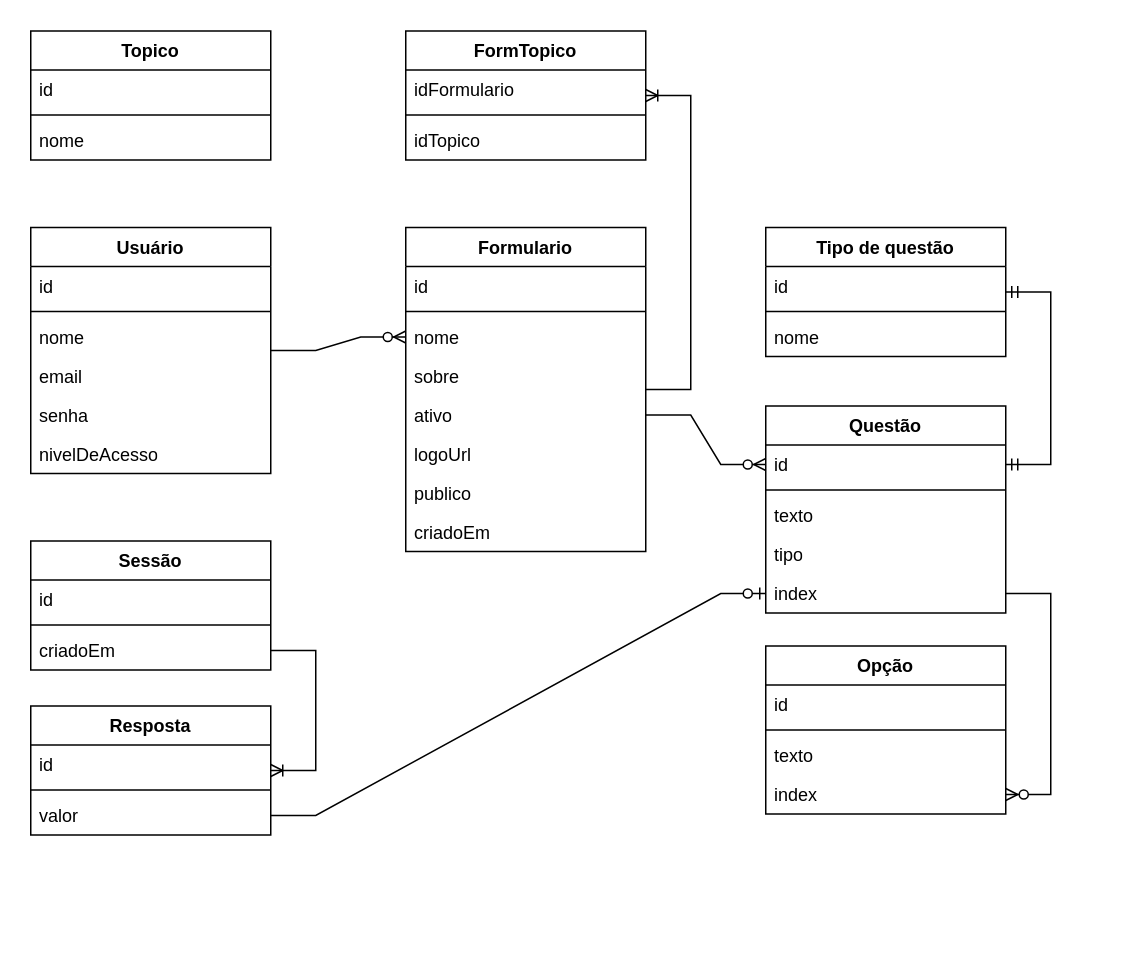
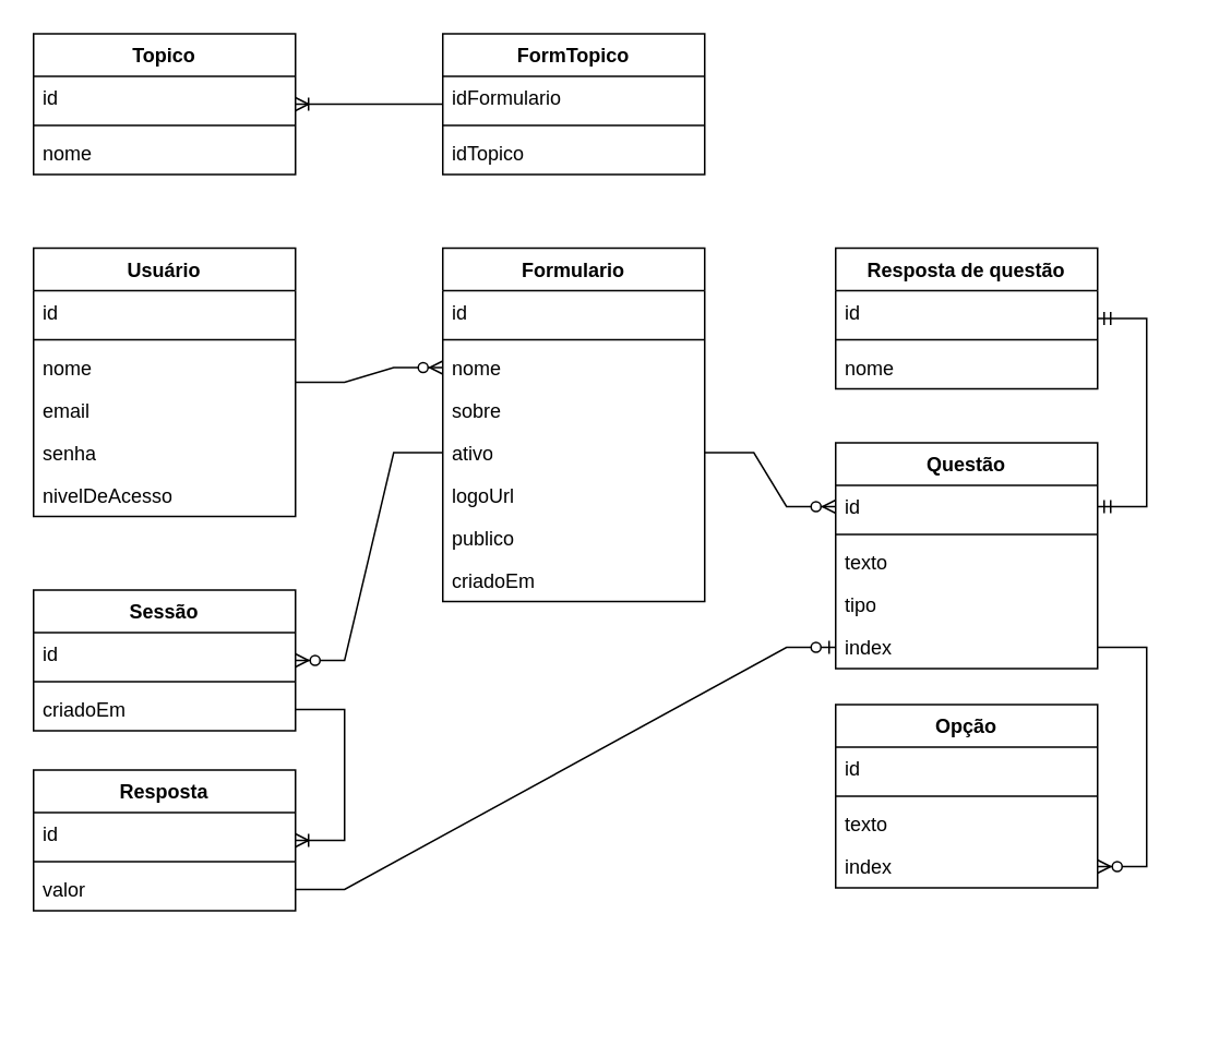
  <mxCell id="0" />
  <mxCell id="1" parent="0" />
  <mxCell id="2" value="Formulario" style="swimlane;fontStyle=1;align=center;verticalAlign=top;childLayout=stackLayout;horizontal=1;startSize=26;horizontalStack=0;resizeParent=1;resizeParentMax=0;resizeLast=0;collapsible=1;marginBottom=0;whiteSpace=wrap;html=1;rounded=0;" vertex="1" parent="1"><mxGeometry x="270" y="151" width="160" height="216" as="geometry" /></mxCell>
  <mxCell id="3" value="id&lt;div&gt;&lt;br&gt;&lt;/div&gt;" style="text;strokeColor=none;fillColor=none;align=left;verticalAlign=top;spacingLeft=4;spacingRight=4;overflow=hidden;rotatable=0;points=[[0,0.5],[1,0.5]];portConstraint=eastwest;whiteSpace=wrap;html=1;rounded=0;" vertex="1" parent="2"><mxGeometry y="26" width="160" height="26" as="geometry" /></mxCell>
  <mxCell id="4" value="" style="line;strokeWidth=1;fillColor=none;align=left;verticalAlign=middle;spacingTop=-1;spacingLeft=3;spacingRight=3;rotatable=0;labelPosition=right;points=[];portConstraint=eastwest;strokeColor=inherit;rounded=0;" vertex="1" parent="2"><mxGeometry y="52" width="160" height="8" as="geometry" /></mxCell>
  <mxCell id="5" value="nome" style="text;strokeColor=none;fillColor=none;align=left;verticalAlign=top;spacingLeft=4;spacingRight=4;overflow=hidden;rotatable=0;points=[[0,0.5],[1,0.5]];portConstraint=eastwest;whiteSpace=wrap;html=1;rounded=0;" vertex="1" parent="2"><mxGeometry y="60" width="160" height="26" as="geometry" /></mxCell>
  <mxCell id="6" value="sobre" style="text;strokeColor=none;fillColor=none;align=left;verticalAlign=top;spacingLeft=4;spacingRight=4;overflow=hidden;rotatable=0;points=[[0,0.5],[1,0.5]];portConstraint=eastwest;whiteSpace=wrap;html=1;rounded=0;" vertex="1" parent="2"><mxGeometry y="86" width="160" height="26" as="geometry" /></mxCell>
  <mxCell id="7" value="ativo" style="text;strokeColor=none;fillColor=none;align=left;verticalAlign=top;spacingLeft=4;spacingRight=4;overflow=hidden;rotatable=0;points=[[0,0.5],[1,0.5]];portConstraint=eastwest;whiteSpace=wrap;html=1;rounded=0;" vertex="1" parent="2"><mxGeometry y="112" width="160" height="26" as="geometry" /></mxCell>
  <mxCell id="8" value="&lt;div&gt;logoUrl&lt;/div&gt;" style="text;strokeColor=none;fillColor=none;align=left;verticalAlign=top;spacingLeft=4;spacingRight=4;overflow=hidden;rotatable=0;points=[[0,0.5],[1,0.5]];portConstraint=eastwest;whiteSpace=wrap;html=1;rounded=0;" vertex="1" parent="2"><mxGeometry y="138" width="160" height="26" as="geometry" /></mxCell>
  <mxCell id="9" value="publico" style="text;strokeColor=none;fillColor=none;align=left;verticalAlign=top;spacingLeft=4;spacingRight=4;overflow=hidden;rotatable=0;points=[[0,0.5],[1,0.5]];portConstraint=eastwest;whiteSpace=wrap;html=1;rounded=0;" vertex="1" parent="2"><mxGeometry y="164" width="160" height="26" as="geometry" /></mxCell>
  <mxCell id="10" value="criadoEm" style="text;strokeColor=none;fillColor=none;align=left;verticalAlign=top;spacingLeft=4;spacingRight=4;overflow=hidden;rotatable=0;points=[[0,0.5],[1,0.5]];portConstraint=eastwest;whiteSpace=wrap;html=1;rounded=0;" vertex="1" parent="2"><mxGeometry y="190" width="160" height="26" as="geometry" /></mxCell>
  <mxCell id="11" value="Usuário" style="swimlane;fontStyle=1;align=center;verticalAlign=top;childLayout=stackLayout;horizontal=1;startSize=26;horizontalStack=0;resizeParent=1;resizeParentMax=0;resizeLast=0;collapsible=1;marginBottom=0;whiteSpace=wrap;html=1;rounded=0;" vertex="1" parent="1"><mxGeometry x="20" y="151" width="160" height="164" as="geometry" /></mxCell>
  <mxCell id="12" value="id&lt;div&gt;&lt;br&gt;&lt;/div&gt;" style="text;strokeColor=none;fillColor=none;align=left;verticalAlign=top;spacingLeft=4;spacingRight=4;overflow=hidden;rotatable=0;points=[[0,0.5],[1,0.5]];portConstraint=eastwest;whiteSpace=wrap;html=1;rounded=0;" vertex="1" parent="11"><mxGeometry y="26" width="160" height="26" as="geometry" /></mxCell>
  <mxCell id="13" value="" style="line;strokeWidth=1;fillColor=none;align=left;verticalAlign=middle;spacingTop=-1;spacingLeft=3;spacingRight=3;rotatable=0;labelPosition=right;points=[];portConstraint=eastwest;strokeColor=inherit;rounded=0;" vertex="1" parent="11"><mxGeometry y="52" width="160" height="8" as="geometry" /></mxCell>
  <mxCell id="14" value="nome" style="text;strokeColor=none;fillColor=none;align=left;verticalAlign=top;spacingLeft=4;spacingRight=4;overflow=hidden;rotatable=0;points=[[0,0.5],[1,0.5]];portConstraint=eastwest;whiteSpace=wrap;html=1;rounded=0;" vertex="1" parent="11"><mxGeometry y="60" width="160" height="26" as="geometry" /></mxCell>
  <mxCell id="15" value="email" style="text;strokeColor=none;fillColor=none;align=left;verticalAlign=top;spacingLeft=4;spacingRight=4;overflow=hidden;rotatable=0;points=[[0,0.5],[1,0.5]];portConstraint=eastwest;whiteSpace=wrap;html=1;rounded=0;" vertex="1" parent="11"><mxGeometry y="86" width="160" height="26" as="geometry" /></mxCell>
  <mxCell id="16" value="senha" style="text;strokeColor=none;fillColor=none;align=left;verticalAlign=top;spacingLeft=4;spacingRight=4;overflow=hidden;rotatable=0;points=[[0,0.5],[1,0.5]];portConstraint=eastwest;whiteSpace=wrap;html=1;rounded=0;" vertex="1" parent="11"><mxGeometry y="112" width="160" height="26" as="geometry" /></mxCell>
  <mxCell id="17" value="&lt;div&gt;nivelDeAcesso&lt;/div&gt;" style="text;strokeColor=none;fillColor=none;align=left;verticalAlign=top;spacingLeft=4;spacingRight=4;overflow=hidden;rotatable=0;points=[[0,0.5],[1,0.5]];portConstraint=eastwest;whiteSpace=wrap;html=1;rounded=0;" vertex="1" parent="11"><mxGeometry y="138" width="160" height="26" as="geometry" /></mxCell>
  <mxCell id="18" value="Questão" style="swimlane;fontStyle=1;align=center;verticalAlign=top;childLayout=stackLayout;horizontal=1;startSize=26;horizontalStack=0;resizeParent=1;resizeParentMax=0;resizeLast=0;collapsible=1;marginBottom=0;whiteSpace=wrap;html=1;rounded=0;" vertex="1" parent="1"><mxGeometry x="510" y="270" width="160" height="138" as="geometry"><mxRectangle x="520" y="-360" width="90" height="30" as="alternateBounds" /></mxGeometry></mxCell>
  <mxCell id="19" value="id&lt;div&gt;&lt;br&gt;&lt;/div&gt;" style="text;strokeColor=none;fillColor=none;align=left;verticalAlign=top;spacingLeft=4;spacingRight=4;overflow=hidden;rotatable=0;points=[[0,0.5],[1,0.5]];portConstraint=eastwest;whiteSpace=wrap;html=1;rounded=0;" vertex="1" parent="18"><mxGeometry y="26" width="160" height="26" as="geometry" /></mxCell>
  <mxCell id="20" value="" style="line;strokeWidth=1;fillColor=none;align=left;verticalAlign=middle;spacingTop=-1;spacingLeft=3;spacingRight=3;rotatable=0;labelPosition=right;points=[];portConstraint=eastwest;strokeColor=inherit;rounded=0;" vertex="1" parent="18"><mxGeometry y="52" width="160" height="8" as="geometry" /></mxCell>
  <mxCell id="21" value="texto" style="text;strokeColor=none;fillColor=none;align=left;verticalAlign=top;spacingLeft=4;spacingRight=4;overflow=hidden;rotatable=0;points=[[0,0.5],[1,0.5]];portConstraint=eastwest;whiteSpace=wrap;html=1;rounded=0;" vertex="1" parent="18"><mxGeometry y="60" width="160" height="26" as="geometry" /></mxCell>
  <mxCell id="22" value="tipo" style="text;strokeColor=none;fillColor=none;align=left;verticalAlign=top;spacingLeft=4;spacingRight=4;overflow=hidden;rotatable=0;points=[[0,0.5],[1,0.5]];portConstraint=eastwest;whiteSpace=wrap;html=1;rounded=0;" vertex="1" parent="18"><mxGeometry y="86" width="160" height="26" as="geometry" /></mxCell>
  <mxCell id="23" value="&lt;div&gt;index&lt;/div&gt;" style="text;strokeColor=none;fillColor=none;align=left;verticalAlign=top;spacingLeft=4;spacingRight=4;overflow=hidden;rotatable=0;points=[[0,0.5],[1,0.5]];portConstraint=eastwest;whiteSpace=wrap;html=1;rounded=0;" vertex="1" parent="18"><mxGeometry y="112" width="160" height="26" as="geometry" /></mxCell>
  <mxCell id="24" value="Opção" style="swimlane;fontStyle=1;align=center;verticalAlign=top;childLayout=stackLayout;horizontal=1;startSize=26;horizontalStack=0;resizeParent=1;resizeParentMax=0;resizeLast=0;collapsible=1;marginBottom=0;whiteSpace=wrap;html=1;rounded=0;" vertex="1" parent="1"><mxGeometry x="510" y="430" width="160" height="112" as="geometry"><mxRectangle x="520" y="-360" width="90" height="30" as="alternateBounds" /></mxGeometry></mxCell>
  <mxCell id="25" value="id&lt;div&gt;&lt;br&gt;&lt;/div&gt;" style="text;strokeColor=none;fillColor=none;align=left;verticalAlign=top;spacingLeft=4;spacingRight=4;overflow=hidden;rotatable=0;points=[[0,0.5],[1,0.5]];portConstraint=eastwest;whiteSpace=wrap;html=1;rounded=0;" vertex="1" parent="24"><mxGeometry y="26" width="160" height="26" as="geometry" /></mxCell>
  <mxCell id="26" value="" style="line;strokeWidth=1;fillColor=none;align=left;verticalAlign=middle;spacingTop=-1;spacingLeft=3;spacingRight=3;rotatable=0;labelPosition=right;points=[];portConstraint=eastwest;strokeColor=inherit;rounded=0;" vertex="1" parent="24"><mxGeometry y="52" width="160" height="8" as="geometry" /></mxCell>
  <mxCell id="27" value="texto" style="text;strokeColor=none;fillColor=none;align=left;verticalAlign=top;spacingLeft=4;spacingRight=4;overflow=hidden;rotatable=0;points=[[0,0.5],[1,0.5]];portConstraint=eastwest;whiteSpace=wrap;html=1;rounded=0;" vertex="1" parent="24"><mxGeometry y="60" width="160" height="26" as="geometry" /></mxCell>
  <mxCell id="28" value="&lt;div&gt;index&lt;/div&gt;" style="text;strokeColor=none;fillColor=none;align=left;verticalAlign=top;spacingLeft=4;spacingRight=4;overflow=hidden;rotatable=0;points=[[0,0.5],[1,0.5]];portConstraint=eastwest;whiteSpace=wrap;html=1;rounded=0;" vertex="1" parent="24"><mxGeometry y="86" width="160" height="26" as="geometry" /></mxCell>
- <mxCell id="29" value="Tipo de questão" style="swimlane;fontStyle=1;align=center;verticalAlign=top;childLayout=stackLayout;horizontal=1;startSize=26;horizontalStack=0;resizeParent=1;resizeParentMax=0;resizeLast=0;collapsible=1;marginBottom=0;whiteSpace=wrap;html=1;rounded=0;" vertex="1" parent="1"><mxGeometry x="510" y="151" width="160" height="86" as="geometry"><mxRectangle x="520" y="-360" width="90" height="30" as="alternateBounds" /></mxGeometry></mxCell>
+ <mxCell id="29" value="Resposta de questão" style="swimlane;fontStyle=1;align=center;verticalAlign=top;childLayout=stackLayout;horizontal=1;startSize=26;horizontalStack=0;resizeParent=1;resizeParentMax=0;resizeLast=0;collapsible=1;marginBottom=0;whiteSpace=wrap;html=1;rounded=0;" vertex="1" parent="1"><mxGeometry x="510" y="151" width="160" height="86" as="geometry"><mxRectangle x="520" y="-360" width="90" height="30" as="alternateBounds" /></mxGeometry></mxCell>
  <mxCell id="30" value="id&lt;div&gt;&lt;br&gt;&lt;/div&gt;" style="text;strokeColor=none;fillColor=none;align=left;verticalAlign=top;spacingLeft=4;spacingRight=4;overflow=hidden;rotatable=0;points=[[0,0.5],[1,0.5]];portConstraint=eastwest;whiteSpace=wrap;html=1;rounded=0;" vertex="1" parent="29"><mxGeometry y="26" width="160" height="26" as="geometry" /></mxCell>
  <mxCell id="31" value="" style="line;strokeWidth=1;fillColor=none;align=left;verticalAlign=middle;spacingTop=-1;spacingLeft=3;spacingRight=3;rotatable=0;labelPosition=right;points=[];portConstraint=eastwest;strokeColor=inherit;rounded=0;" vertex="1" parent="29"><mxGeometry y="52" width="160" height="8" as="geometry" /></mxCell>
  <mxCell id="32" value="nome" style="text;strokeColor=none;fillColor=none;align=left;verticalAlign=top;spacingLeft=4;spacingRight=4;overflow=hidden;rotatable=0;points=[[0,0.5],[1,0.5]];portConstraint=eastwest;whiteSpace=wrap;html=1;rounded=0;" vertex="1" parent="29"><mxGeometry y="60" width="160" height="26" as="geometry" /></mxCell>
  <mxCell id="33" value="Sessão" style="swimlane;fontStyle=1;align=center;verticalAlign=top;childLayout=stackLayout;horizontal=1;startSize=26;horizontalStack=0;resizeParent=1;resizeParentMax=0;resizeLast=0;collapsible=1;marginBottom=0;whiteSpace=wrap;html=1;rounded=0;" vertex="1" parent="1"><mxGeometry x="20" y="360" width="160" height="86" as="geometry" /></mxCell>
  <mxCell id="34" value="id&lt;div&gt;&lt;br&gt;&lt;/div&gt;" style="text;strokeColor=none;fillColor=none;align=left;verticalAlign=top;spacingLeft=4;spacingRight=4;overflow=hidden;rotatable=0;points=[[0,0.5],[1,0.5]];portConstraint=eastwest;whiteSpace=wrap;html=1;rounded=0;" vertex="1" parent="33"><mxGeometry y="26" width="160" height="26" as="geometry" /></mxCell>
  <mxCell id="35" value="" style="line;strokeWidth=1;fillColor=none;align=left;verticalAlign=middle;spacingTop=-1;spacingLeft=3;spacingRight=3;rotatable=0;labelPosition=right;points=[];portConstraint=eastwest;strokeColor=inherit;rounded=0;" vertex="1" parent="33"><mxGeometry y="52" width="160" height="8" as="geometry" /></mxCell>
  <mxCell id="36" value="criadoEm" style="text;strokeColor=none;fillColor=none;align=left;verticalAlign=top;spacingLeft=4;spacingRight=4;overflow=hidden;rotatable=0;points=[[0,0.5],[1,0.5]];portConstraint=eastwest;whiteSpace=wrap;html=1;rounded=0;" vertex="1" parent="33"><mxGeometry y="60" width="160" height="26" as="geometry" /></mxCell>
  <mxCell id="37" value="Resposta" style="swimlane;fontStyle=1;align=center;verticalAlign=top;childLayout=stackLayout;horizontal=1;startSize=26;horizontalStack=0;resizeParent=1;resizeParentMax=0;resizeLast=0;collapsible=1;marginBottom=0;whiteSpace=wrap;html=1;rounded=0;" vertex="1" parent="1"><mxGeometry x="20" y="470" width="160" height="86" as="geometry" /></mxCell>
  <mxCell id="38" value="id&lt;div&gt;&lt;br&gt;&lt;/div&gt;" style="text;strokeColor=none;fillColor=none;align=left;verticalAlign=top;spacingLeft=4;spacingRight=4;overflow=hidden;rotatable=0;points=[[0,0.5],[1,0.5]];portConstraint=eastwest;whiteSpace=wrap;html=1;rounded=0;" vertex="1" parent="37"><mxGeometry y="26" width="160" height="26" as="geometry" /></mxCell>
  <mxCell id="39" value="" style="line;strokeWidth=1;fillColor=none;align=left;verticalAlign=middle;spacingTop=-1;spacingLeft=3;spacingRight=3;rotatable=0;labelPosition=right;points=[];portConstraint=eastwest;strokeColor=inherit;rounded=0;" vertex="1" parent="37"><mxGeometry y="52" width="160" height="8" as="geometry" /></mxCell>
  <mxCell id="40" value="valor" style="text;strokeColor=none;fillColor=none;align=left;verticalAlign=top;spacingLeft=4;spacingRight=4;overflow=hidden;rotatable=0;points=[[0,0.5],[1,0.5]];portConstraint=eastwest;whiteSpace=wrap;html=1;rounded=0;" vertex="1" parent="37"><mxGeometry y="60" width="160" height="26" as="geometry" /></mxCell>
  <mxCell id="41" value="" style="edgeStyle=entityRelationEdgeStyle;fontSize=12;html=1;endArrow=ERzeroToMany;endFill=1;rounded=0;" edge="1" parent="1" source="11" target="5"><mxGeometry width="100" height="100" relative="1" as="geometry"><mxPoint x="0" y="630" as="sourcePoint" /><mxPoint x="100" y="530" as="targetPoint" /></mxGeometry></mxCell>
  <mxCell id="42" value="" style="edgeStyle=entityRelationEdgeStyle;fontSize=12;html=1;endArrow=ERzeroToMany;endFill=1;rounded=0;" edge="1" parent="1" source="23" target="28"><mxGeometry width="100" height="100" relative="1" as="geometry"><mxPoint x="420" y="396" as="sourcePoint" /><mxPoint x="420" y="556" as="targetPoint" /><Array as="points"><mxPoint x="420" y="617" /></Array></mxGeometry></mxCell>
  <mxCell id="43" value="" style="edgeStyle=entityRelationEdgeStyle;fontSize=12;html=1;endArrow=ERmandOne;startArrow=ERmandOne;rounded=0;" edge="1" parent="1" source="19" target="29"><mxGeometry width="100" height="100" relative="1" as="geometry"><mxPoint x="530" y="660" as="sourcePoint" /><mxPoint x="630" y="560" as="targetPoint" /><Array as="points"><mxPoint x="720" y="310" /><mxPoint x="730" y="540" /></Array></mxGeometry></mxCell>
+ <mxCell id="44" value="" style="edgeStyle=entityRelationEdgeStyle;fontSize=12;html=1;endArrow=ERzeroToMany;endFill=1;rounded=0;" edge="1" parent="1" source="7" target="33"><mxGeometry width="100" height="100" relative="1" as="geometry"><mxPoint x="620" y="470" as="sourcePoint" /><mxPoint x="720" y="370" as="targetPoint" /><Array as="points"><mxPoint x="260" y="400" /></Array></mxGeometry></mxCell>
  <mxCell id="45" value="" style="edgeStyle=entityRelationEdgeStyle;fontSize=12;html=1;endArrow=ERoneToMany;rounded=0;" edge="1" parent="1" source="36" target="37"><mxGeometry width="100" height="100" relative="1" as="geometry"><mxPoint x="660" y="430" as="sourcePoint" /><mxPoint x="760" y="330" as="targetPoint" /></mxGeometry></mxCell>
  <mxCell id="46" value="" style="edgeStyle=entityRelationEdgeStyle;fontSize=12;html=1;endArrow=ERzeroToOne;endFill=1;rounded=0;" edge="1" parent="1" source="40" target="23"><mxGeometry width="100" height="100" relative="1" as="geometry"><mxPoint x="220" y="680" as="sourcePoint" /><mxPoint x="320" y="580" as="targetPoint" /></mxGeometry></mxCell>
  <mxCell id="47" value="" style="edgeStyle=entityRelationEdgeStyle;fontSize=12;html=1;endArrow=ERzeroToMany;endFill=1;rounded=0;" edge="1" parent="1" source="7" target="19"><mxGeometry width="100" height="100" relative="1" as="geometry"><mxPoint x="570" y="390" as="sourcePoint" /><mxPoint x="670" y="290" as="targetPoint" /></mxGeometry></mxCell>
  <mxCell id="48" value="Topico" style="swimlane;fontStyle=1;align=center;verticalAlign=top;childLayout=stackLayout;horizontal=1;startSize=26;horizontalStack=0;resizeParent=1;resizeParentMax=0;resizeLast=0;collapsible=1;marginBottom=0;whiteSpace=wrap;html=1;rounded=0;" vertex="1" parent="1"><mxGeometry x="20" y="20" width="160" height="86" as="geometry" /></mxCell>
  <mxCell id="49" value="id&lt;div&gt;&lt;br&gt;&lt;/div&gt;" style="text;strokeColor=none;fillColor=none;align=left;verticalAlign=top;spacingLeft=4;spacingRight=4;overflow=hidden;rotatable=0;points=[[0,0.5],[1,0.5]];portConstraint=eastwest;whiteSpace=wrap;html=1;rounded=0;" vertex="1" parent="48"><mxGeometry y="26" width="160" height="26" as="geometry" /></mxCell>
  <mxCell id="50" value="" style="line;strokeWidth=1;fillColor=none;align=left;verticalAlign=middle;spacingTop=-1;spacingLeft=3;spacingRight=3;rotatable=0;labelPosition=right;points=[];portConstraint=eastwest;strokeColor=inherit;rounded=0;" vertex="1" parent="48"><mxGeometry y="52" width="160" height="8" as="geometry" /></mxCell>
  <mxCell id="51" value="nome" style="text;strokeColor=none;fillColor=none;align=left;verticalAlign=top;spacingLeft=4;spacingRight=4;overflow=hidden;rotatable=0;points=[[0,0.5],[1,0.5]];portConstraint=eastwest;whiteSpace=wrap;html=1;rounded=0;" vertex="1" parent="48"><mxGeometry y="60" width="160" height="26" as="geometry" /></mxCell>
  <mxCell id="52" value="FormTopico" style="swimlane;fontStyle=1;align=center;verticalAlign=top;childLayout=stackLayout;horizontal=1;startSize=26;horizontalStack=0;resizeParent=1;resizeParentMax=0;resizeLast=0;collapsible=1;marginBottom=0;whiteSpace=wrap;html=1;rounded=0;" vertex="1" parent="1"><mxGeometry x="270" y="20" width="160" height="86" as="geometry" /></mxCell>
  <mxCell id="53" value="idFormulario" style="text;strokeColor=none;fillColor=none;align=left;verticalAlign=top;spacingLeft=4;spacingRight=4;overflow=hidden;rotatable=0;points=[[0,0.5],[1,0.5]];portConstraint=eastwest;whiteSpace=wrap;html=1;rounded=0;" vertex="1" parent="52"><mxGeometry y="26" width="160" height="26" as="geometry" /></mxCell>
  <mxCell id="54" value="" style="line;strokeWidth=1;fillColor=none;align=left;verticalAlign=middle;spacingTop=-1;spacingLeft=3;spacingRight=3;rotatable=0;labelPosition=right;points=[];portConstraint=eastwest;strokeColor=inherit;rounded=0;" vertex="1" parent="52"><mxGeometry y="52" width="160" height="8" as="geometry" /></mxCell>
  <mxCell id="55" value="idTopico" style="text;strokeColor=none;fillColor=none;align=left;verticalAlign=top;spacingLeft=4;spacingRight=4;overflow=hidden;rotatable=0;points=[[0,0.5],[1,0.5]];portConstraint=eastwest;whiteSpace=wrap;html=1;rounded=0;" vertex="1" parent="52"><mxGeometry y="60" width="160" height="26" as="geometry" /></mxCell>
- <mxCell id="56" value="" style="edgeStyle=entityRelationEdgeStyle;fontSize=12;html=1;endArrow=ERoneToMany;rounded=0;" edge="1" parent="1" source="2" target="52"><mxGeometry width="100" height="100" relative="1" as="geometry"><mxPoint x="480" y="90" as="sourcePoint" /><mxPoint x="580" y="-10" as="targetPoint" /></mxGeometry></mxCell>
+ <mxCell id="57" value="" style="edgeStyle=entityRelationEdgeStyle;fontSize=12;html=1;endArrow=ERoneToMany;rounded=0;" edge="1" parent="1" source="52" target="48"><mxGeometry width="100" height="100" relative="1" as="geometry"><mxPoint x="550" y="170" as="sourcePoint" /><mxPoint x="650" y="70" as="targetPoint" /></mxGeometry></mxCell>
